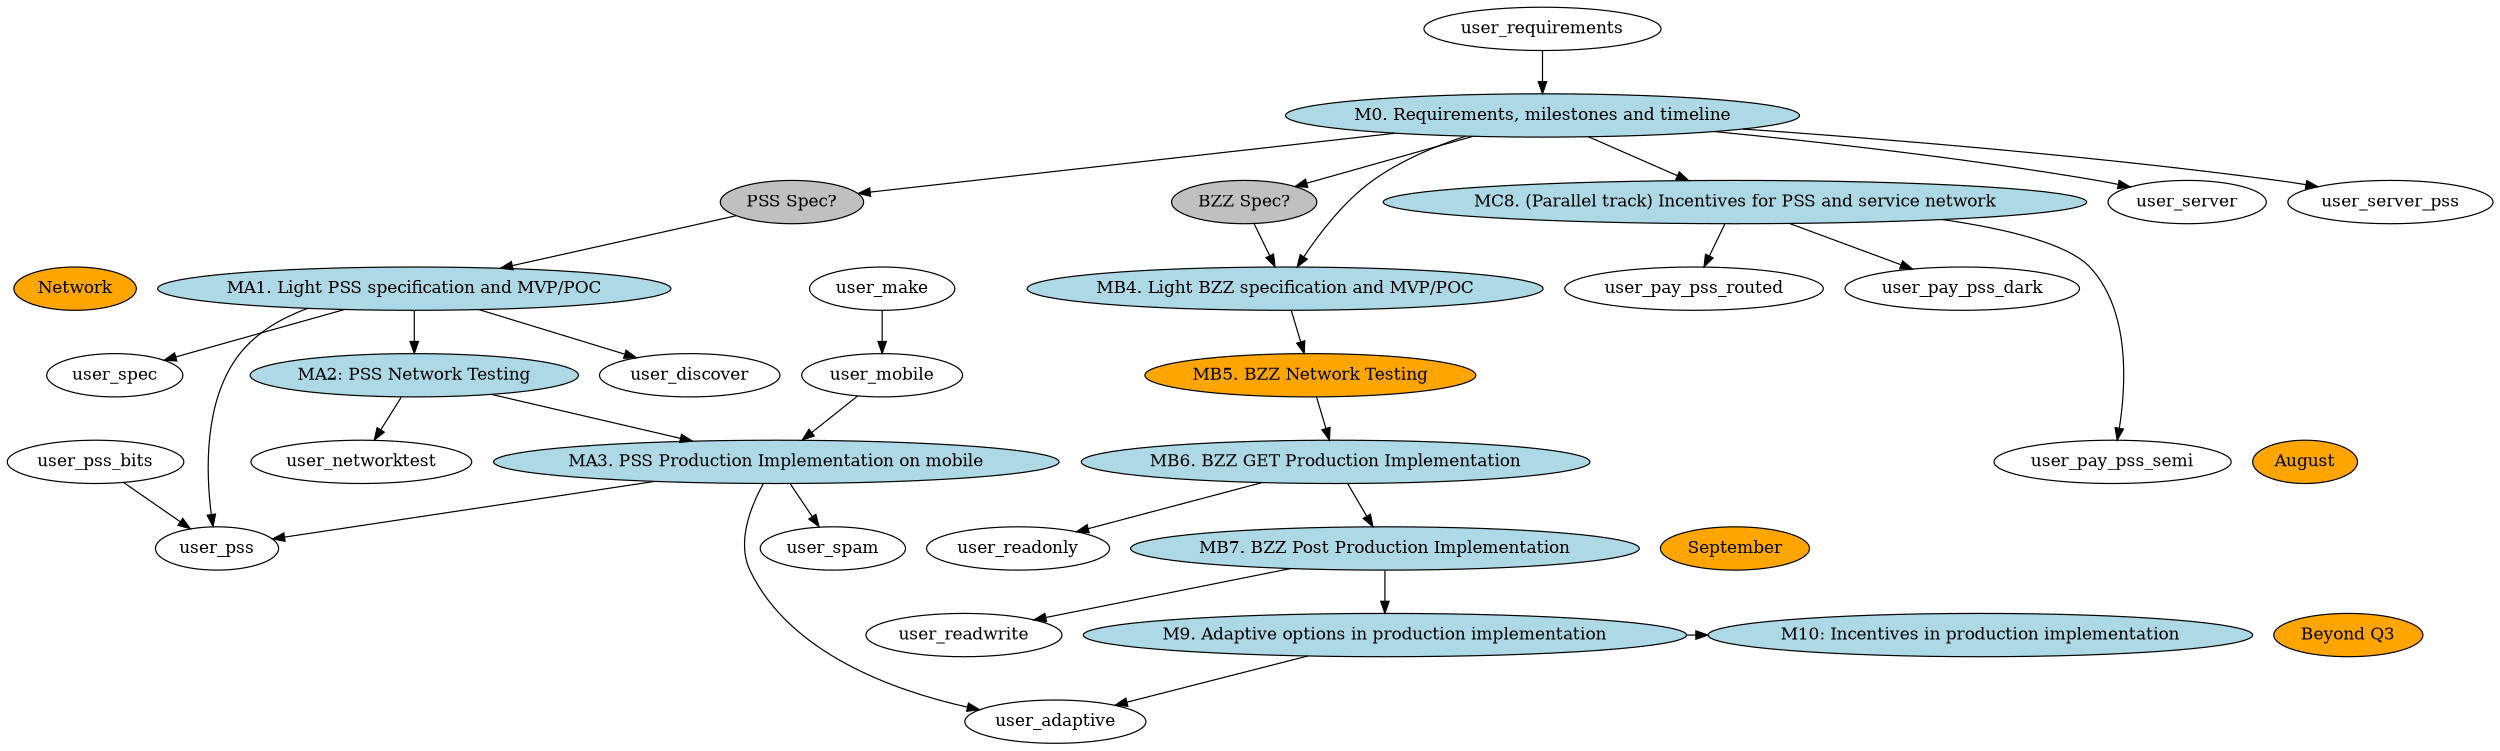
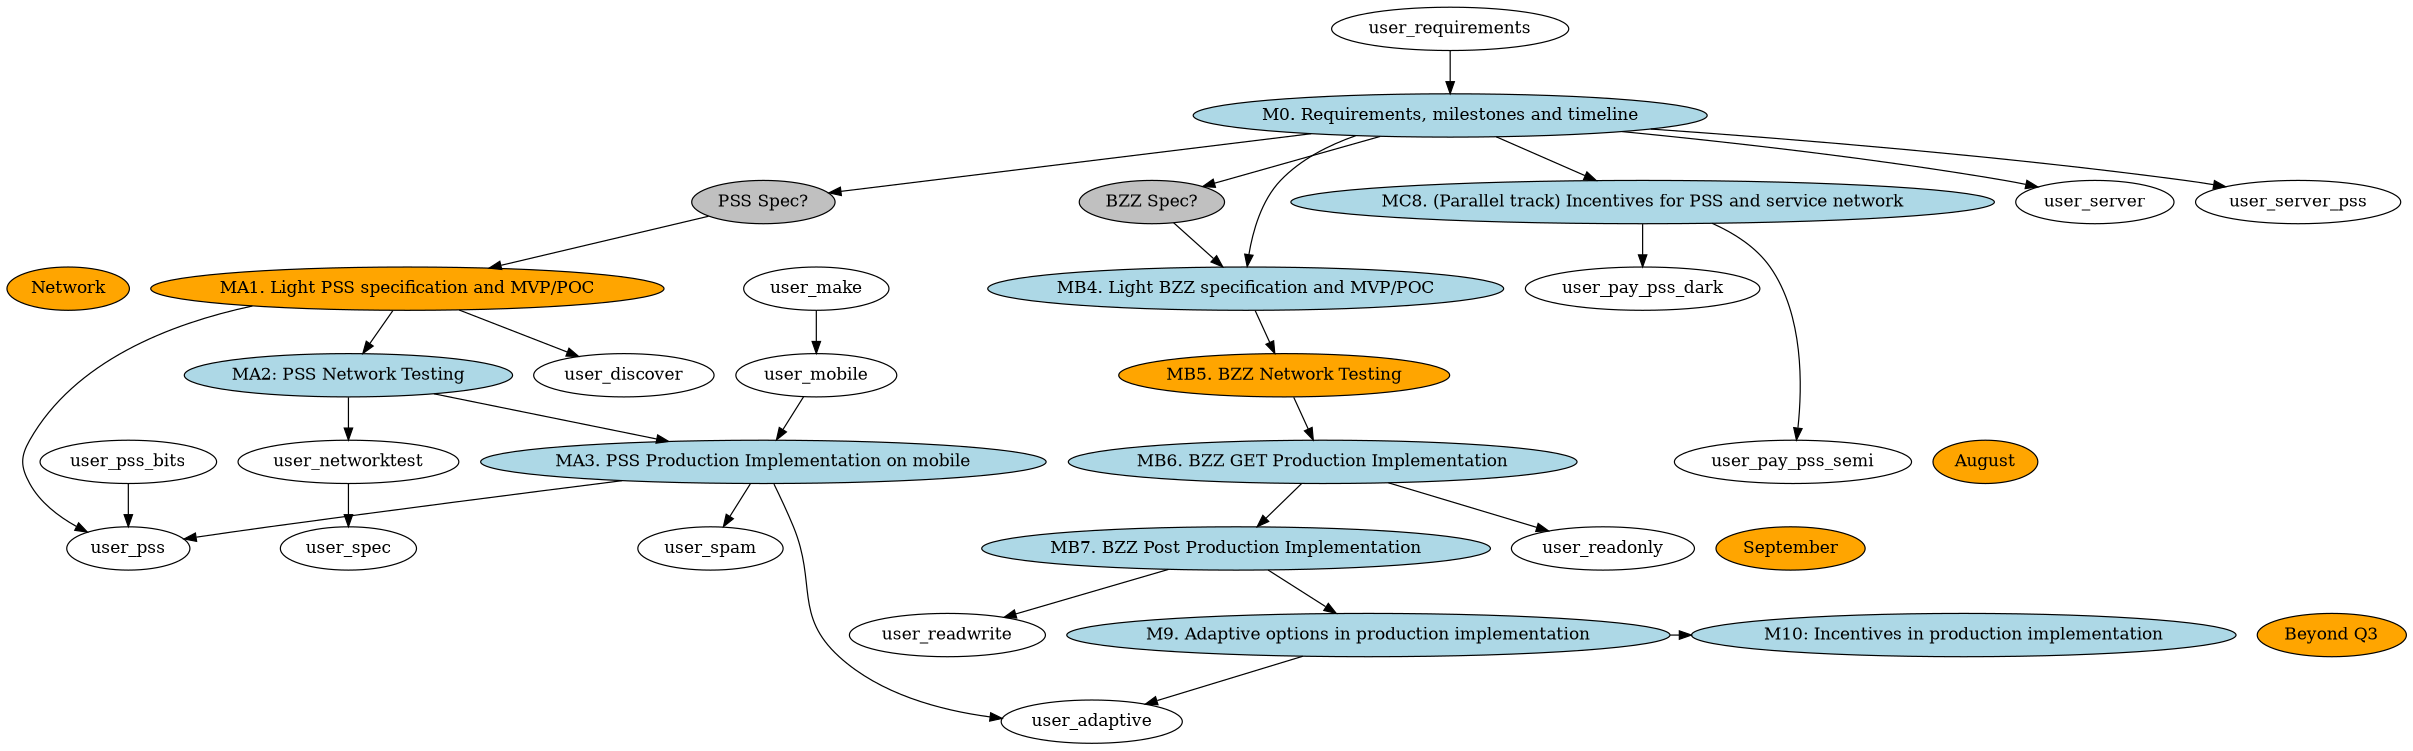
  digraph {
    n1 [fillcolor=orange label=Network style=filled]
-   n2 [fillcolor=lightblue label="MA1. Light PSS specification and MVP/POC" style=filled]
+   n2 [fillcolor=orange label="MA1. Light PSS specification and MVP/POC" style=filled]
    n3 [fillcolor=orange label=August style=filled]
    n4 [fillcolor=lightblue label="MA3. PSS Production Implementation on mobile\n" style=filled]
    user_pay_pss_semi
    n6 [fillcolor=orange label=September style=filled]
    n7 [fillcolor=lightblue label="MB7. BZZ Post Production Implementation" style=filled]
    n8 [fillcolor=orange label="Beyond Q3" style=filled]
    n9 [fillcolor=lightblue label="M9. Adaptive options in production implementation" style=filled]
    n10 [fillcolor=lightblue label="M10: Incentives in production implementation\n" style=filled]
    n11 [fillcolor=lightblue label="MA2: PSS Network Testing" style=filled]
    user_pss
    user_discover
    user_spec
    user_spam
    user_adaptive
    user_readwrite
    n18 [fillcolor=grey label="PSS Spec?" style=filled]
    n19 [fillcolor=grey label="BZZ Spec?" style=filled]
    n20 [fillcolor=lightblue label="MB4. Light BZZ specification and MVP/POC\n" style=filled]
    n21 [fillcolor=orange label="MB5. BZZ Network Testing" style=filled]
    n22 [fillcolor=lightblue label="M0. Requirements, milestones and timeline" style=filled]
    n23 [fillcolor=lightblue label="MC8. (Parallel track) Incentives for PSS and service network" style=filled]
    user_server
    user_server_pss
-   user_pay_pss_routed
    user_pay_pss_dark
    user_networktest
    n29 [fillcolor=lightblue label="MB6. BZZ GET Production Implementation" style=filled]
    user_readonly
    user_requirements
    user_make
    user_mobile
    user_pss_bits
    subgraph sub_1 {
      rank=same
      n1
      n2
    }
    subgraph sub_2 {
      rank=same
      n3
      n4
      user_pay_pss_semi
    }
    subgraph sub_3 {
      rank=same
      n6
      n7
    }
    subgraph sub_4 {
      rank=same
      n8
      n9
      n10
    }
    n2 -> n11
    n2 -> user_pss
    n2 -> user_discover
-   n2 -> user_spec
+   user_networktest -> user_spec
    n4 -> user_pss
    n4 -> user_spam
    n4 -> user_adaptive
    n7 -> n9
    n7 -> user_readwrite
    n9 -> n10
    n9 -> user_adaptive
    n11 -> n4
    n11 -> user_networktest
    n18 -> n2
    n19 -> n20
    n20 -> n21
    n21 -> n29
    n22 -> n18
    n22 -> n19
    n22 -> n20
    n22 -> n23
    n22 -> user_server
    n22 -> user_server_pss
    n23 -> user_pay_pss_semi
-   n23 -> user_pay_pss_routed
    n23 -> user_pay_pss_dark
    n29 -> n7
    n29 -> user_readonly
    user_requirements -> n22
    user_make -> user_mobile
    user_mobile -> n4
    user_pss_bits -> user_pss
  }
